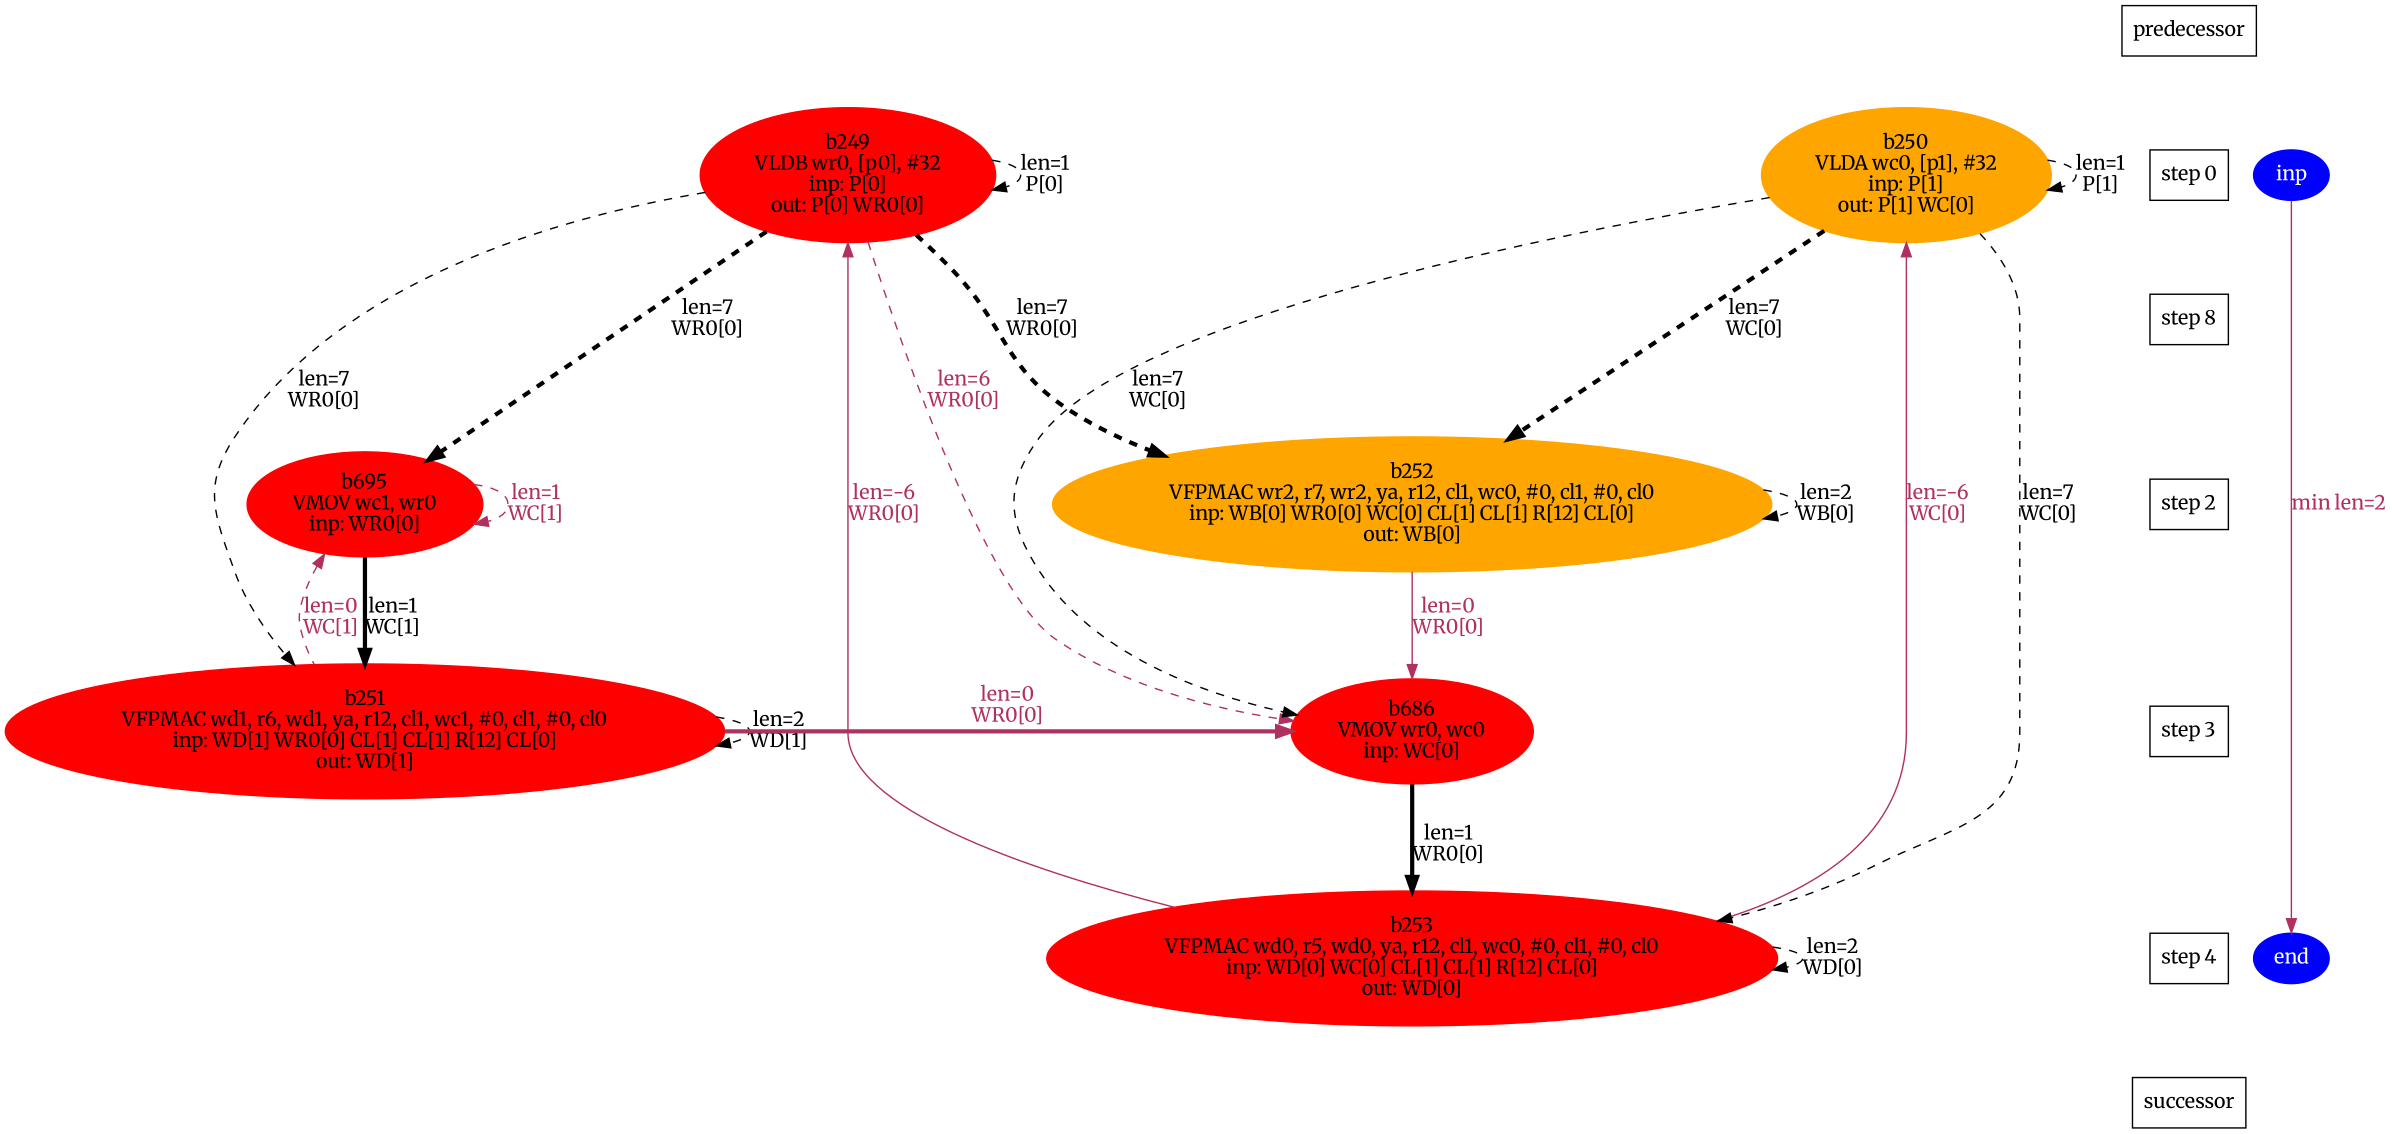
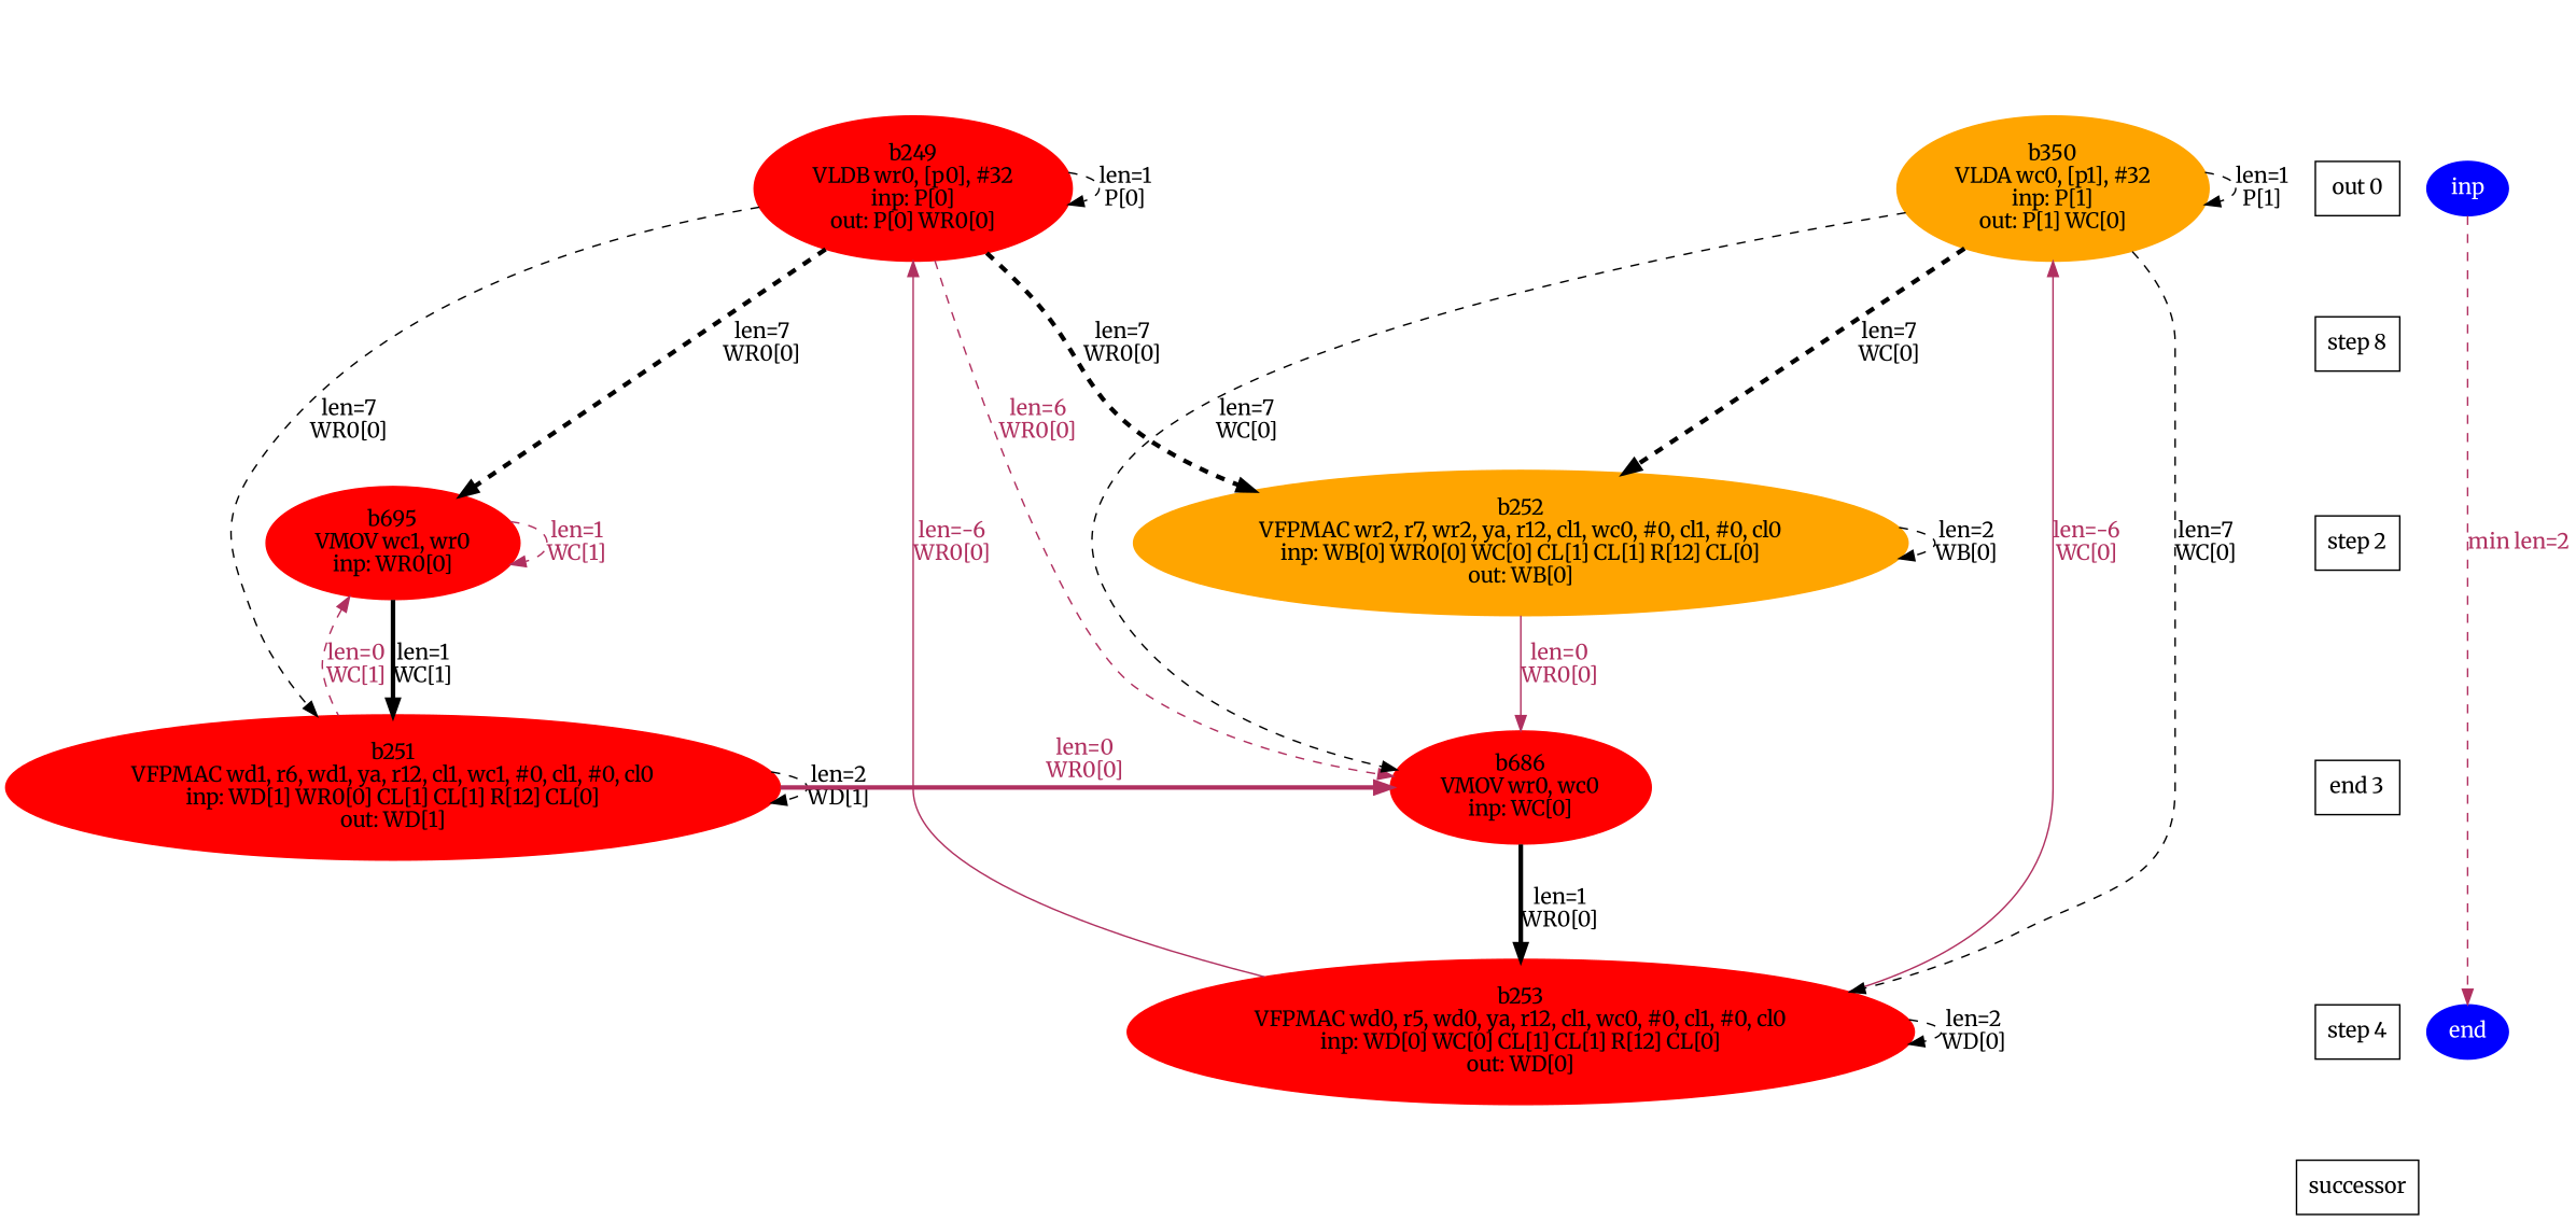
  digraph {
    fontname=Merriweather
    node [fontname=Merriweather style=filled]
    edge [color=black fontcolor=black fontname=Merriweather style=dashed]
    n1 [color=red fontcolor=black label="b249\nVLDB wr0, [p0], #32\ninp: P[0]\nout: P[0] WR0[0]"]
-   n2 [label="step 0" shape=box style=""]
-   n3 [color=orange fontcolor=black label="b250\nVLDA wc0, [p1], #32\ninp: P[1]\nout: P[1] WC[0]"]
+   n2 [label="out 0" shape=box style=""]
+   n3 [color=orange fontcolor=black label="b350\nVLDA wc0, [p1], #32\ninp: P[1]\nout: P[1] WC[0]"]
    n4 [color=red fontcolor=black label="b251\nVFPMAC wd1, r6, wd1, ya, r12, cl1, wc1, #0, cl1, #0, cl0\ninp: WD[1] WR0[0] CL[1] CL[1] R[12] CL[0]\nout: WD[1]"]
-   n5 [label="step 3" shape=box style=""]
+   n5 [label="end 3" shape=box style=""]
    n6 [color=orange fontcolor=black label="b252\nVFPMAC wr2, r7, wr2, ya, r12, cl1, wc0, #0, cl1, #0, cl0\ninp: WB[0] WR0[0] WC[0] CL[1] CL[1] R[12] CL[0]\nout: WB[0]"]
    n7 [label="step 2" shape=box style=""]
    n8 [color=red fontcolor=black label="b253\nVFPMAC wd0, r5, wd0, ya, r12, cl1, wc0, #0, cl1, #0, cl0\ninp: WD[0] WC[0] CL[1] CL[1] R[12] CL[0]\nout: WD[0]"]
    n9 [label="step 4" shape=box style=""]
    n10 [color=red fontcolor=black label="b686\nVMOV wr0, wc0\ninp: WC[0]"]
    n11 [color=red fontcolor=black label="b695\nVMOV wc1, wr0\ninp: WR0[0]"]
    n12 [color=blue fontcolor=white label=inp]
    n13 [color=blue fontcolor=white label=end]
    n14 [label="step 8" shape=box style=""]
    n15 [label=successor shape=box style=""]
-   n16 [label=predecessor shape=box style=""]
    subgraph sub_1 {
      rank=same
      n1
      n2
    }
    subgraph sub_2 {
      rank=same
      n2
      n3
    }
    subgraph sub_3 {
      rank=same
      n4
      n5
    }
    subgraph sub_4 {
      rank=same
      n6
      n7
    }
    subgraph sub_5 {
      rank=same
      n8
      n9
    }
    subgraph sub_6 {
      rank=same
      n5
      n10
    }
    subgraph sub_7 {
      rank=same
      n7
      n11
    }
    subgraph sub_8 {
      rank=same
      n2
      n12
    }
    subgraph sub_9 {
      rank=same
      n9
      n13
    }
    n1 -> n1 [label="len=1\nP[0]"]
    n1 -> n4 [label="len=7\nWR0[0]"]
    n1 -> n6 [label="len=7\nWR0[0]" penwidth=3]
    n1 -> n8 [color=maroon dir=back fontcolor=maroon label="len=-6\nWR0[0]" weight=1000 style=""]
    n1 -> n10 [color=maroon fontcolor=maroon label="len=6\nWR0[0]"]
    n1 -> n11 [label="len=7\nWR0[0]" penwidth=3]
    n2 -> n14 [style=invis weight=9000 color="" fontcolor=""]
    n3 -> n3 [label="len=1\nP[1]"]
    n3 -> n6 [label="len=7\nWC[0]" penwidth=3]
    n3 -> n8 [color=maroon dir=back fontcolor=maroon label="len=-6\nWC[0]" weight=1000 style=""]
    n3 -> n8 [label="len=7\nWC[0]"]
    n3 -> n10 [label="len=7\nWC[0]"]
    n4 -> n4 [label="len=2\nWD[1]"]
    n4 -> n10 [color=maroon fontcolor=maroon label="len=0\nWR0[0]" penwidth=3 weight=1000 style=""]
    n5 -> n9 [style=invis weight=9000 color="" fontcolor=""]
    n6 -> n6 [label="len=2\nWB[0]"]
    n6 -> n10 [color=maroon fontcolor=maroon label="len=0\nWR0[0]" weight=1000 style=""]
    n7 -> n5 [style=invis weight=9000 color="" fontcolor=""]
    n8 -> n8 [label="len=2\nWD[0]"]
    n9 -> n15 [style=invis weight=9000 color="" fontcolor=""]
    n10 -> n8 [label="len=1\nWR0[0]" penwidth=3 weight=1000 style=""]
    n11 -> n4 [label="len=1\nWC[1]" penwidth=3 weight=1000 style=""]
    n11 -> n4 [color=maroon dir=back fontcolor=maroon label="len=0\nWC[1]"]
    n11 -> n11 [color=maroon fontcolor=maroon label="len=1\nWC[1]"]
-   n12 -> n13 [color=maroon fontcolor=maroon label="min len=2" weight=1000 style=""]
+   n12 -> n13 [color=maroon fontcolor=maroon label="min len=2" weight=1000]
    n14 -> n7 [style=invis weight=9000 color="" fontcolor=""]
-   n16 -> n2 [style=invis weight=9000 color="" fontcolor=""]
  }
